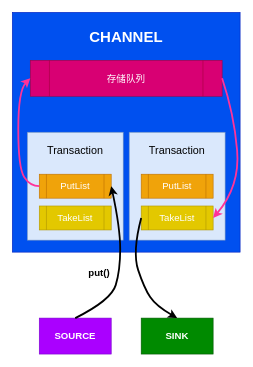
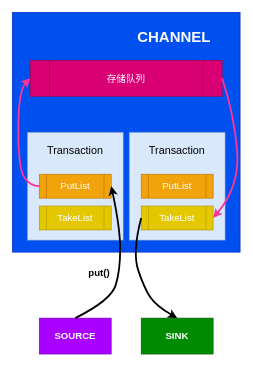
  <mxCell id="0" />
  <mxCell id="1" parent="0" />
  <mxCell id="2" value="SOURCE" style="rounded=0;whiteSpace=wrap;html=1;fontSize=16;fontStyle=1;fillColor=#aa00ff;strokeColor=#7700CC;fontColor=#ffffff;" parent="1" vertex="1"><mxGeometry x="65" y="530" width="120" height="60" as="geometry" /></mxCell>
  <mxCell id="3" value="" style="rounded=0;whiteSpace=wrap;html=1;fillColor=#0050ef;strokeColor=#001DBC;fontColor=#ffffff;" parent="1" vertex="1"><mxGeometry x="20" y="20" width="380" height="400" as="geometry" /></mxCell>
  <mxCell id="4" value="SINK" style="rounded=0;whiteSpace=wrap;html=1;fontSize=16;fontStyle=1;fillColor=#008a00;strokeColor=#005700;fontColor=#ffffff;" parent="1" vertex="1"><mxGeometry x="235" y="530" width="120" height="60" as="geometry" /></mxCell>
  <mxCell id="5" value="存储队列" style="shape=process;whiteSpace=wrap;html=1;backgroundOutline=1;fontSize=16;fillColor=#d80073;strokeColor=#A50040;fontColor=#ffffff;" parent="1" vertex="1"><mxGeometry x="50" y="100" width="320" height="60" as="geometry" /></mxCell>
  <mxCell id="6" value="" style="group" parent="1" vertex="1" connectable="0"><mxGeometry x="45" y="220" width="160" height="180" as="geometry" /></mxCell>
  <mxCell id="7" value="" style="rounded=0;whiteSpace=wrap;html=1;fontSize=16;fillColor=#dae8fc;strokeColor=#6c8ebf;" parent="6" vertex="1"><mxGeometry width="160" height="180" as="geometry" /></mxCell>
  <mxCell id="8" value="PutList" style="shape=process;whiteSpace=wrap;html=1;backgroundOutline=1;fontSize=16;fillColor=#f0a30a;strokeColor=#BD7000;fontColor=#ffffff;" parent="6" vertex="1"><mxGeometry x="20" y="70" width="120" height="40" as="geometry" /></mxCell>
  <mxCell id="9" value="TakeList" style="shape=process;whiteSpace=wrap;html=1;backgroundOutline=1;fontSize=16;fillColor=#e3c800;strokeColor=#B09500;fontColor=#ffffff;" parent="6" vertex="1"><mxGeometry x="20" y="123" width="120" height="40" as="geometry" /></mxCell>
  <mxCell id="10" value="Transaction" style="text;html=1;strokeColor=none;fillColor=none;align=center;verticalAlign=middle;whiteSpace=wrap;rounded=0;fontSize=18;" parent="6" vertex="1"><mxGeometry x="30" y="15" width="100" height="30" as="geometry" /></mxCell>
  <mxCell id="11" value="" style="group" parent="1" vertex="1" connectable="0"><mxGeometry x="215" y="220" width="160" height="180" as="geometry" /></mxCell>
  <mxCell id="12" value="" style="rounded=0;whiteSpace=wrap;html=1;fontSize=16;fillColor=#dae8fc;strokeColor=#6c8ebf;" parent="11" vertex="1"><mxGeometry width="160" height="180" as="geometry" /></mxCell>
  <mxCell id="13" value="PutList" style="shape=process;whiteSpace=wrap;html=1;backgroundOutline=1;fontSize=16;fillColor=#f0a30a;strokeColor=#BD7000;fontColor=#ffffff;" parent="11" vertex="1"><mxGeometry x="20" y="70" width="120" height="40" as="geometry" /></mxCell>
  <mxCell id="14" value="TakeList" style="shape=process;whiteSpace=wrap;html=1;backgroundOutline=1;fontSize=16;fillColor=#e3c800;strokeColor=#B09500;fontColor=#ffffff;" parent="11" vertex="1"><mxGeometry x="20" y="123" width="120" height="40" as="geometry" /></mxCell>
  <mxCell id="15" value="Transaction" style="text;html=1;strokeColor=none;fillColor=none;align=center;verticalAlign=middle;whiteSpace=wrap;rounded=0;fontSize=18;" parent="11" vertex="1"><mxGeometry x="30" y="15" width="100" height="30" as="geometry" /></mxCell>
- <mxCell id="16" value="CHANNEL" style="text;html=1;strokeColor=none;fillColor=none;align=center;verticalAlign=middle;whiteSpace=wrap;rounded=0;fontSize=25;fontColor=#FFFFFF;fontStyle=1" parent="1" vertex="1"><mxGeometry x="130" y="40" width="160" height="40" as="geometry" /></mxCell>
+ <mxCell id="16" value="CHANNEL" style="text;html=1;strokeColor=none;fillColor=none;align=center;verticalAlign=middle;whiteSpace=wrap;rounded=0;fontSize=25;fontColor=#FFFFFF;fontStyle=1" parent="1" vertex="1"><mxGeometry x="210" y="40" width="160" height="40" as="geometry" /></mxCell>
  <mxCell id="17" value="" style="curved=1;endArrow=classic;html=1;fontSize=25;fontColor=#FFFFFF;exitX=0.5;exitY=0;exitDx=0;exitDy=0;entryX=1;entryY=0.5;entryDx=0;entryDy=0;strokeWidth=3;" parent="1" source="2" target="8" edge="1"><mxGeometry width="50" height="50" relative="1" as="geometry"><mxPoint x="-170" y="490" as="sourcePoint" /><mxPoint x="90" y="450" as="targetPoint" /><Array as="points"><mxPoint x="185" y="500" /><mxPoint x="200" y="450" /><mxPoint x="200" y="380" /></Array></mxGeometry></mxCell>
  <mxCell id="18" value="put()" style="text;html=1;strokeColor=none;fillColor=none;align=center;verticalAlign=middle;whiteSpace=wrap;rounded=0;fontSize=16;fontColor=#000000;fontStyle=1" parent="1" vertex="1"><mxGeometry x="125" y="440" width="80" height="30" as="geometry" /></mxCell>
  <mxCell id="19" value="" style="curved=1;endArrow=classic;html=1;fontSize=16;fontColor=#000000;entryX=0.5;entryY=0;entryDx=0;entryDy=0;exitX=0;exitY=0.5;exitDx=0;exitDy=0;strokeWidth=3;" parent="1" source="14" target="4" edge="1"><mxGeometry width="50" height="50" relative="1" as="geometry"><mxPoint x="200" y="480" as="sourcePoint" /><mxPoint x="430" y="420" as="targetPoint" /><Array as="points"><mxPoint x="220" y="420" /><mxPoint x="240" y="480" /><mxPoint x="260" y="510" /></Array></mxGeometry></mxCell>
  <mxCell id="20" value="" style="curved=1;endArrow=classic;html=1;fontSize=16;fontColor=#000000;entryX=0;entryY=0.5;entryDx=0;entryDy=0;exitX=0;exitY=0.5;exitDx=0;exitDy=0;strokeWidth=3;strokeColor=#FF3399;" parent="1" source="8" target="5" edge="1"><mxGeometry width="50" height="50" relative="1" as="geometry"><mxPoint x="-360" y="490" as="sourcePoint" /><mxPoint x="-310" y="440" as="targetPoint" /><Array as="points"><mxPoint x="50" y="310" /><mxPoint x="30" y="280" /><mxPoint x="30" y="150" /></Array></mxGeometry></mxCell>
  <mxCell id="21" value="" style="curved=1;endArrow=classic;html=1;fontSize=16;fontColor=#000000;entryX=1;entryY=0.5;entryDx=0;entryDy=0;exitX=1;exitY=0.5;exitDx=0;exitDy=0;strokeWidth=3;strokeColor=#FF3399;" parent="1" source="5" target="14" edge="1"><mxGeometry width="50" height="50" relative="1" as="geometry"><mxPoint x="-140" y="230" as="sourcePoint" /><mxPoint x="-310" y="440" as="targetPoint" /><Array as="points"><mxPoint x="390" y="190" /><mxPoint x="400" y="310" /></Array></mxGeometry></mxCell>
